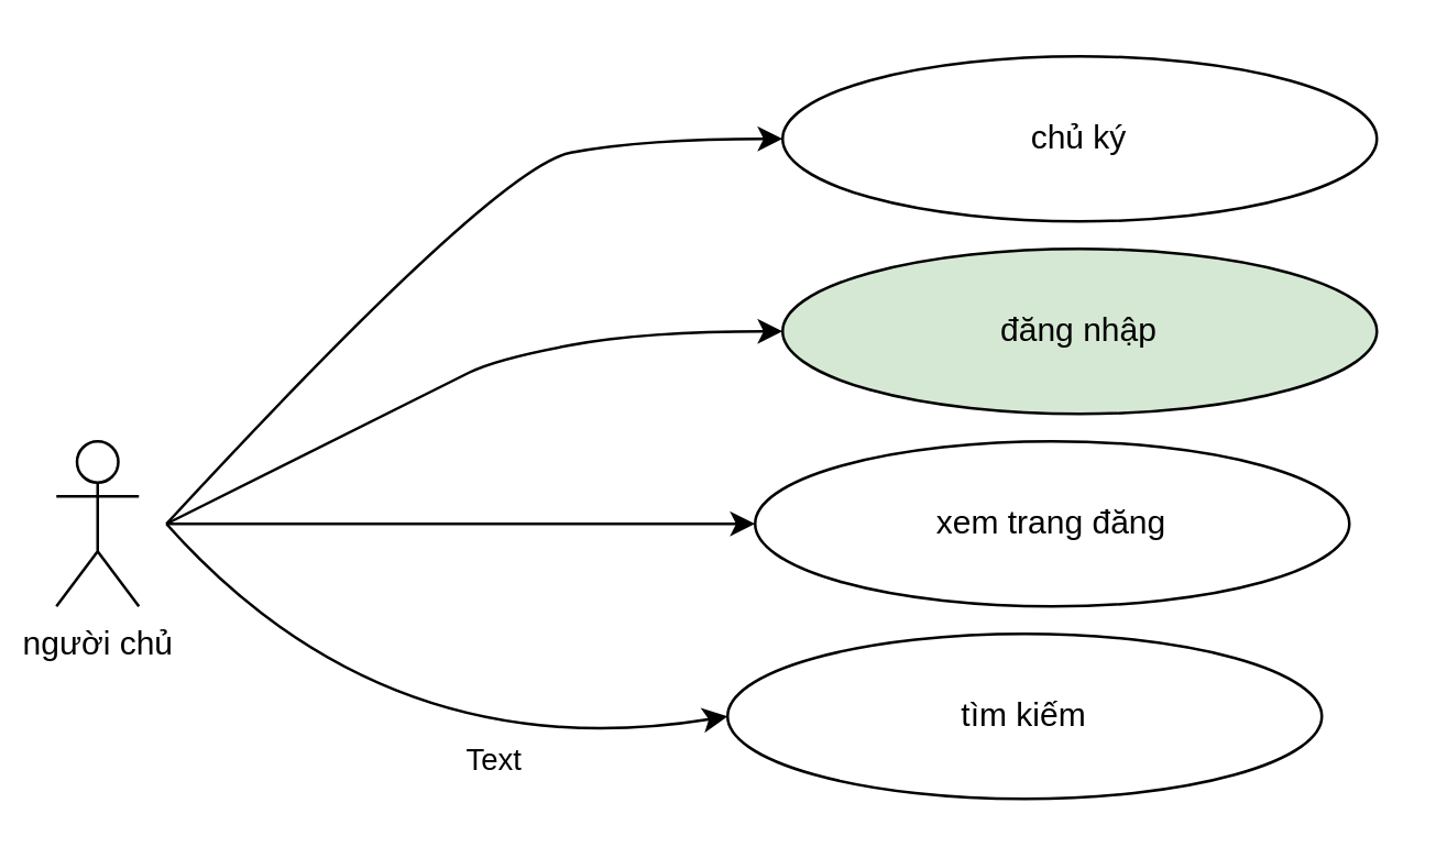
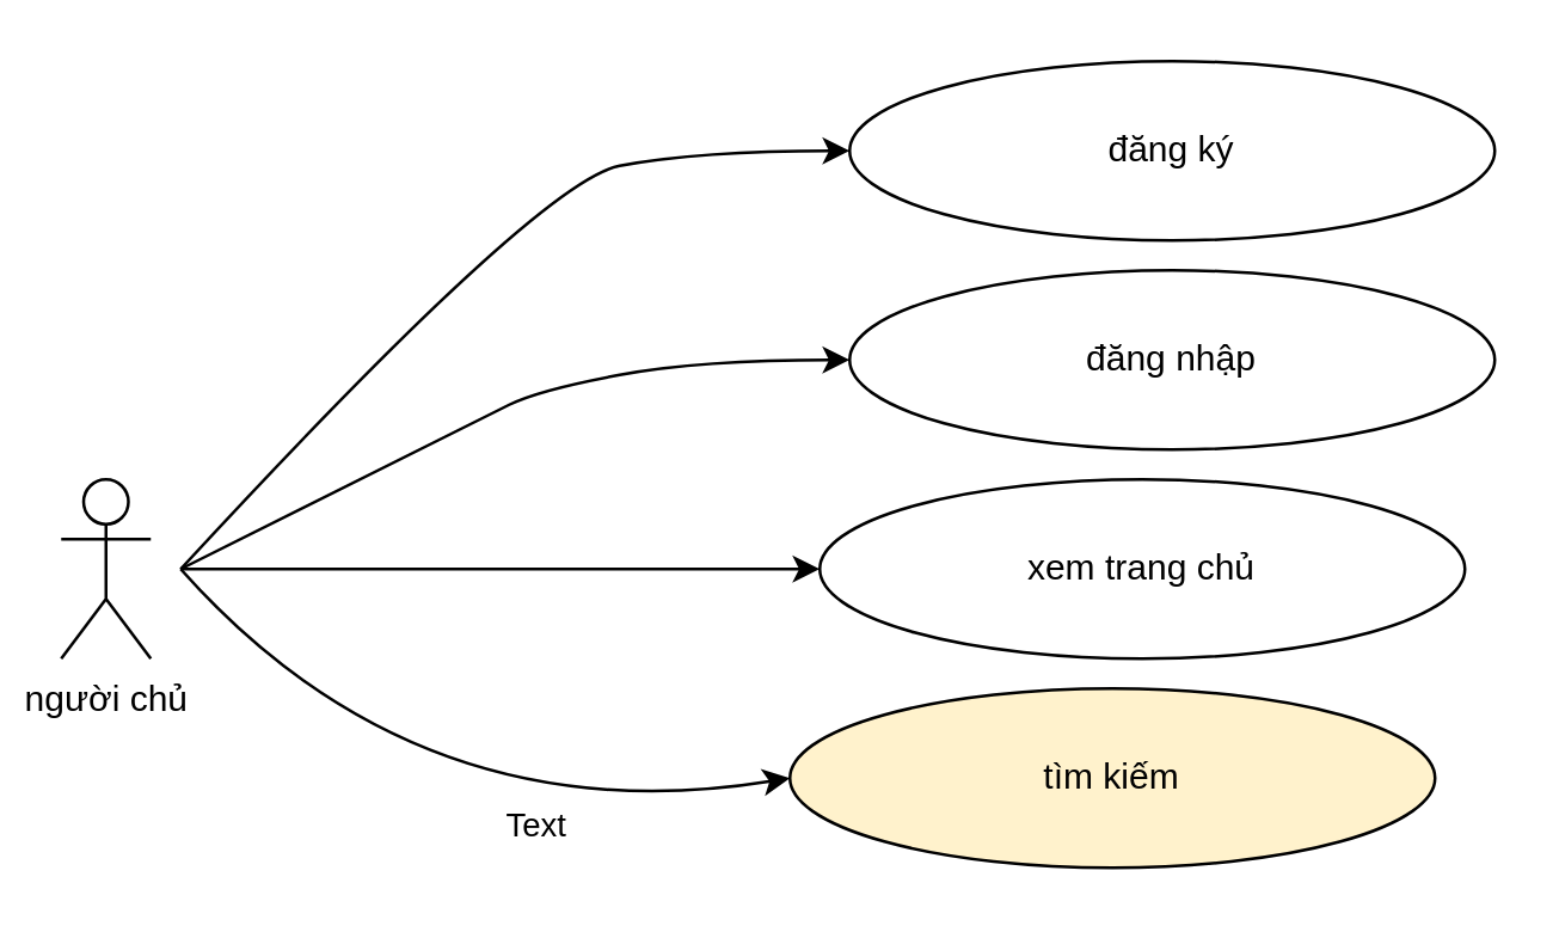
  <mxCell id="0" />
  <mxCell id="1" parent="0" />
  <mxCell id="2" value="người chủ" style="shape=umlActor;verticalLabelPosition=bottom;verticalAlign=top;html=1;outlineConnect=0;" vertex="1" parent="1"><mxGeometry x="20" y="160" width="30" height="60" as="geometry" /></mxCell>
  <mxCell id="3" value="" style="curved=1;endArrow=classic;html=1;rounded=0;" edge="1" parent="1"><mxGeometry width="50" height="50" relative="1" as="geometry"><mxPoint x="60" y="190" as="sourcePoint" /><mxPoint x="264" y="260" as="targetPoint" /><Array as="points"><mxPoint x="140" y="280" /></Array></mxGeometry></mxCell>
  <mxCell id="4" value="Text" style="edgeLabel;html=1;align=center;verticalAlign=middle;resizable=0;points=[];" vertex="1" connectable="0" parent="3"><mxGeometry x="0.296" y="-2" relative="1" as="geometry"><mxPoint as="offset" /></mxGeometry></mxCell>
- <mxCell id="5" value="tìm kiếm" style="ellipse;whiteSpace=wrap;html=1;" vertex="1" parent="1"><mxGeometry x="264" y="230" width="216" height="60" as="geometry" /></mxCell>
+ <mxCell id="5" value="tìm kiếm" style="ellipse;whiteSpace=wrap;html=1;fillColor=#fff2cc;" vertex="1" parent="1"><mxGeometry x="264" y="230" width="216" height="60" as="geometry" /></mxCell>
  <mxCell id="6" value="" style="curved=1;endArrow=classic;html=1;rounded=0;" edge="1" parent="1"><mxGeometry width="50" height="50" relative="1" as="geometry"><mxPoint x="60" y="190" as="sourcePoint" /><mxPoint x="274" y="190" as="targetPoint" /><Array as="points"><mxPoint x="224" y="190" /></Array></mxGeometry></mxCell>
- <mxCell id="7" value="xem trang đăng" style="ellipse;whiteSpace=wrap;html=1;" vertex="1" parent="1"><mxGeometry x="274" y="160" width="216" height="60" as="geometry" /></mxCell>
+ <mxCell id="7" value="xem trang chủ" style="ellipse;whiteSpace=wrap;html=1;" vertex="1" parent="1"><mxGeometry x="274" y="160" width="216" height="60" as="geometry" /></mxCell>
  <mxCell id="8" value="" style="curved=1;endArrow=classic;html=1;rounded=0;" edge="1" parent="1"><mxGeometry width="50" height="50" relative="1" as="geometry"><mxPoint x="60" y="190" as="sourcePoint" /><mxPoint x="284" y="120" as="targetPoint" /><Array as="points"><mxPoint x="160" y="140" /><mxPoint x="180" y="130" /><mxPoint x="234" y="120" /></Array></mxGeometry></mxCell>
- <mxCell id="9" value="đăng nhập" style="ellipse;whiteSpace=wrap;html=1;fillColor=#d5e8d4;" vertex="1" parent="1"><mxGeometry x="284" y="90" width="216" height="60" as="geometry" /></mxCell>
+ <mxCell id="9" value="đăng nhập" style="ellipse;whiteSpace=wrap;html=1;" vertex="1" parent="1"><mxGeometry x="284" y="90" width="216" height="60" as="geometry" /></mxCell>
  <mxCell id="10" value="" style="curved=1;endArrow=classic;html=1;rounded=0;" edge="1" parent="1"><mxGeometry width="50" height="50" relative="1" as="geometry"><mxPoint x="60" y="190" as="sourcePoint" /><mxPoint x="284" y="50" as="targetPoint" /><Array as="points"><mxPoint x="180" y="60" /><mxPoint x="234" y="50" /></Array></mxGeometry></mxCell>
- <mxCell id="11" value="chủ ký" style="ellipse;whiteSpace=wrap;html=1;" vertex="1" parent="1"><mxGeometry x="284" y="20" width="216" height="60" as="geometry" /></mxCell>
+ <mxCell id="11" value="đăng ký" style="ellipse;whiteSpace=wrap;html=1;" vertex="1" parent="1"><mxGeometry x="284" y="20" width="216" height="60" as="geometry" /></mxCell>
